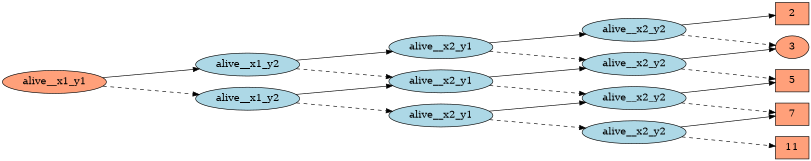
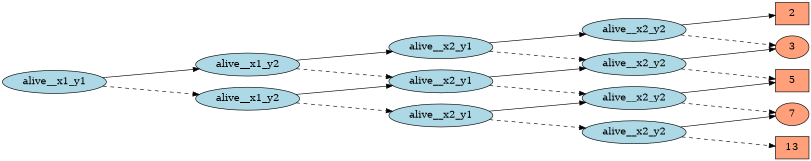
  digraph {
    fontname=Helvetica
    fontsize=16
    rankdir=LR
    ranksep=2.00
    node [color=black fillcolor=lightblue fontsize=16 shape=ellipse style=filled]
    edge [color=black style=dashed]
    n1 [height=0.51069 label=alive__x1_y2 width=2.0017]
    n2 [height=0.51069 label=alive__x2_y1 width=2.0017]
    n3 [height=0.51069 label=alive__x2_y1 width=2.0017]
    n4 [height=0.51069 label=alive__x2_y2 width=2.0017]
    n5 [height=0.51069 label=alive__x2_y2 width=2.0017]
    n6 [height=0.51069 label=alive__x2_y2 width=2.0017]
    n7 [fillcolor=lightsalmon height=0.5 label=3 width=0.75]
-   n8 [fillcolor=lightsalmon height=0.5 label=11 shape=box width=0.75]
-   n9 [fillcolor=lightsalmon height=0.5 label=7 shape=box width=0.75]
+   n8 [fillcolor=lightsalmon height=0.5 label=13 shape=box width=0.75]
+   n9 [fillcolor=lightsalmon height=0.5 label=7 width=0.75]
    n10 [fillcolor=lightsalmon height=0.5 label=5 shape=box width=0.75]
    n11 [fillcolor=lightsalmon height=0.5 label=2 shape=box width=0.75]
-   n12 [fillcolor=lightsalmon height=0.51069 label=alive__x1_y1 width=2.0017]
+   n12 [height=0.51069 label=alive__x1_y1 width=2.0017]
    n13 [height=0.51069 label=alive__x1_y2 width=2.0017]
    n14 [height=0.51069 label=alive__x2_y1 width=2.0017]
    n15 [height=0.51069 label=alive__x2_y2 width=2.0017]
    n1 -> n2
    n1 -> n3 [style=solid]
    n2 -> n4
    n2 -> n5 [style=solid]
    n3 -> n5
    n3 -> n6 [style=solid]
    n4 -> n9
    n4 -> n10 [style=solid]
    n5 -> n7 [style=solid]
    n5 -> n10
    n6 -> n7
    n6 -> n11 [style=solid]
    n12 -> n1 [style=solid]
    n12 -> n13
    n13 -> n2 [style=solid]
    n13 -> n14
    n14 -> n4 [style=solid]
    n14 -> n15
    n15 -> n8
    n15 -> n9 [style=solid]
  }
